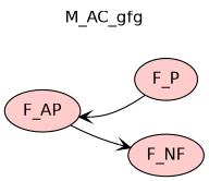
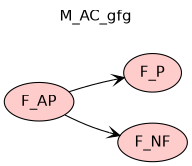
  digraph {
    fontname="DejaVu Sans"
    label=M_AC_gfg
    labelfontsize=12
    labelloc=tl
    rankdir=LR
    node [fillcolor="#FFCCCC" fontname="DejaVu Sans" shape=oval style=filled]
    edge [arrowhead=vee dir=forward fontname="DejaVu Sans"]
    n1 [label=F_AP]
    n2 [label=F_P]
    n3 [label=F_NF]
-   n2 -> n1 [label=" "]
+   n1 -> n2 [label=" "]
    n1 -> n3 [label=" "]
  }
